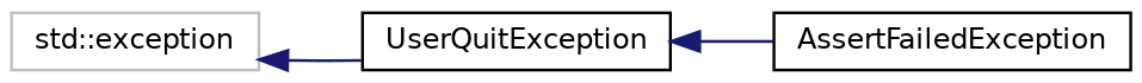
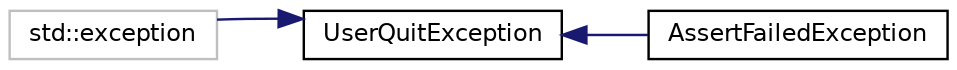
  digraph {
    rankdir=LR
    node [color=black fillcolor=white fontname=Helvetica fontsize=10 shape=record style=filled]
    edge [color=midnightblue dir=back fontname=Helvetica fontsize=10 labelfontname=Helvetica labelfontsize=10 style=solid]
    n1 [color=grey75 height=0.2 label="std::exception" width=0.4]
    n2 [height=0.2 label=UserQuitException width=0.4]
    n3 [height=0.2 label=AssertFailedException width=0.4]
-   n1 -> n2
+   n2 -> n1
    n2 -> n3
  }
